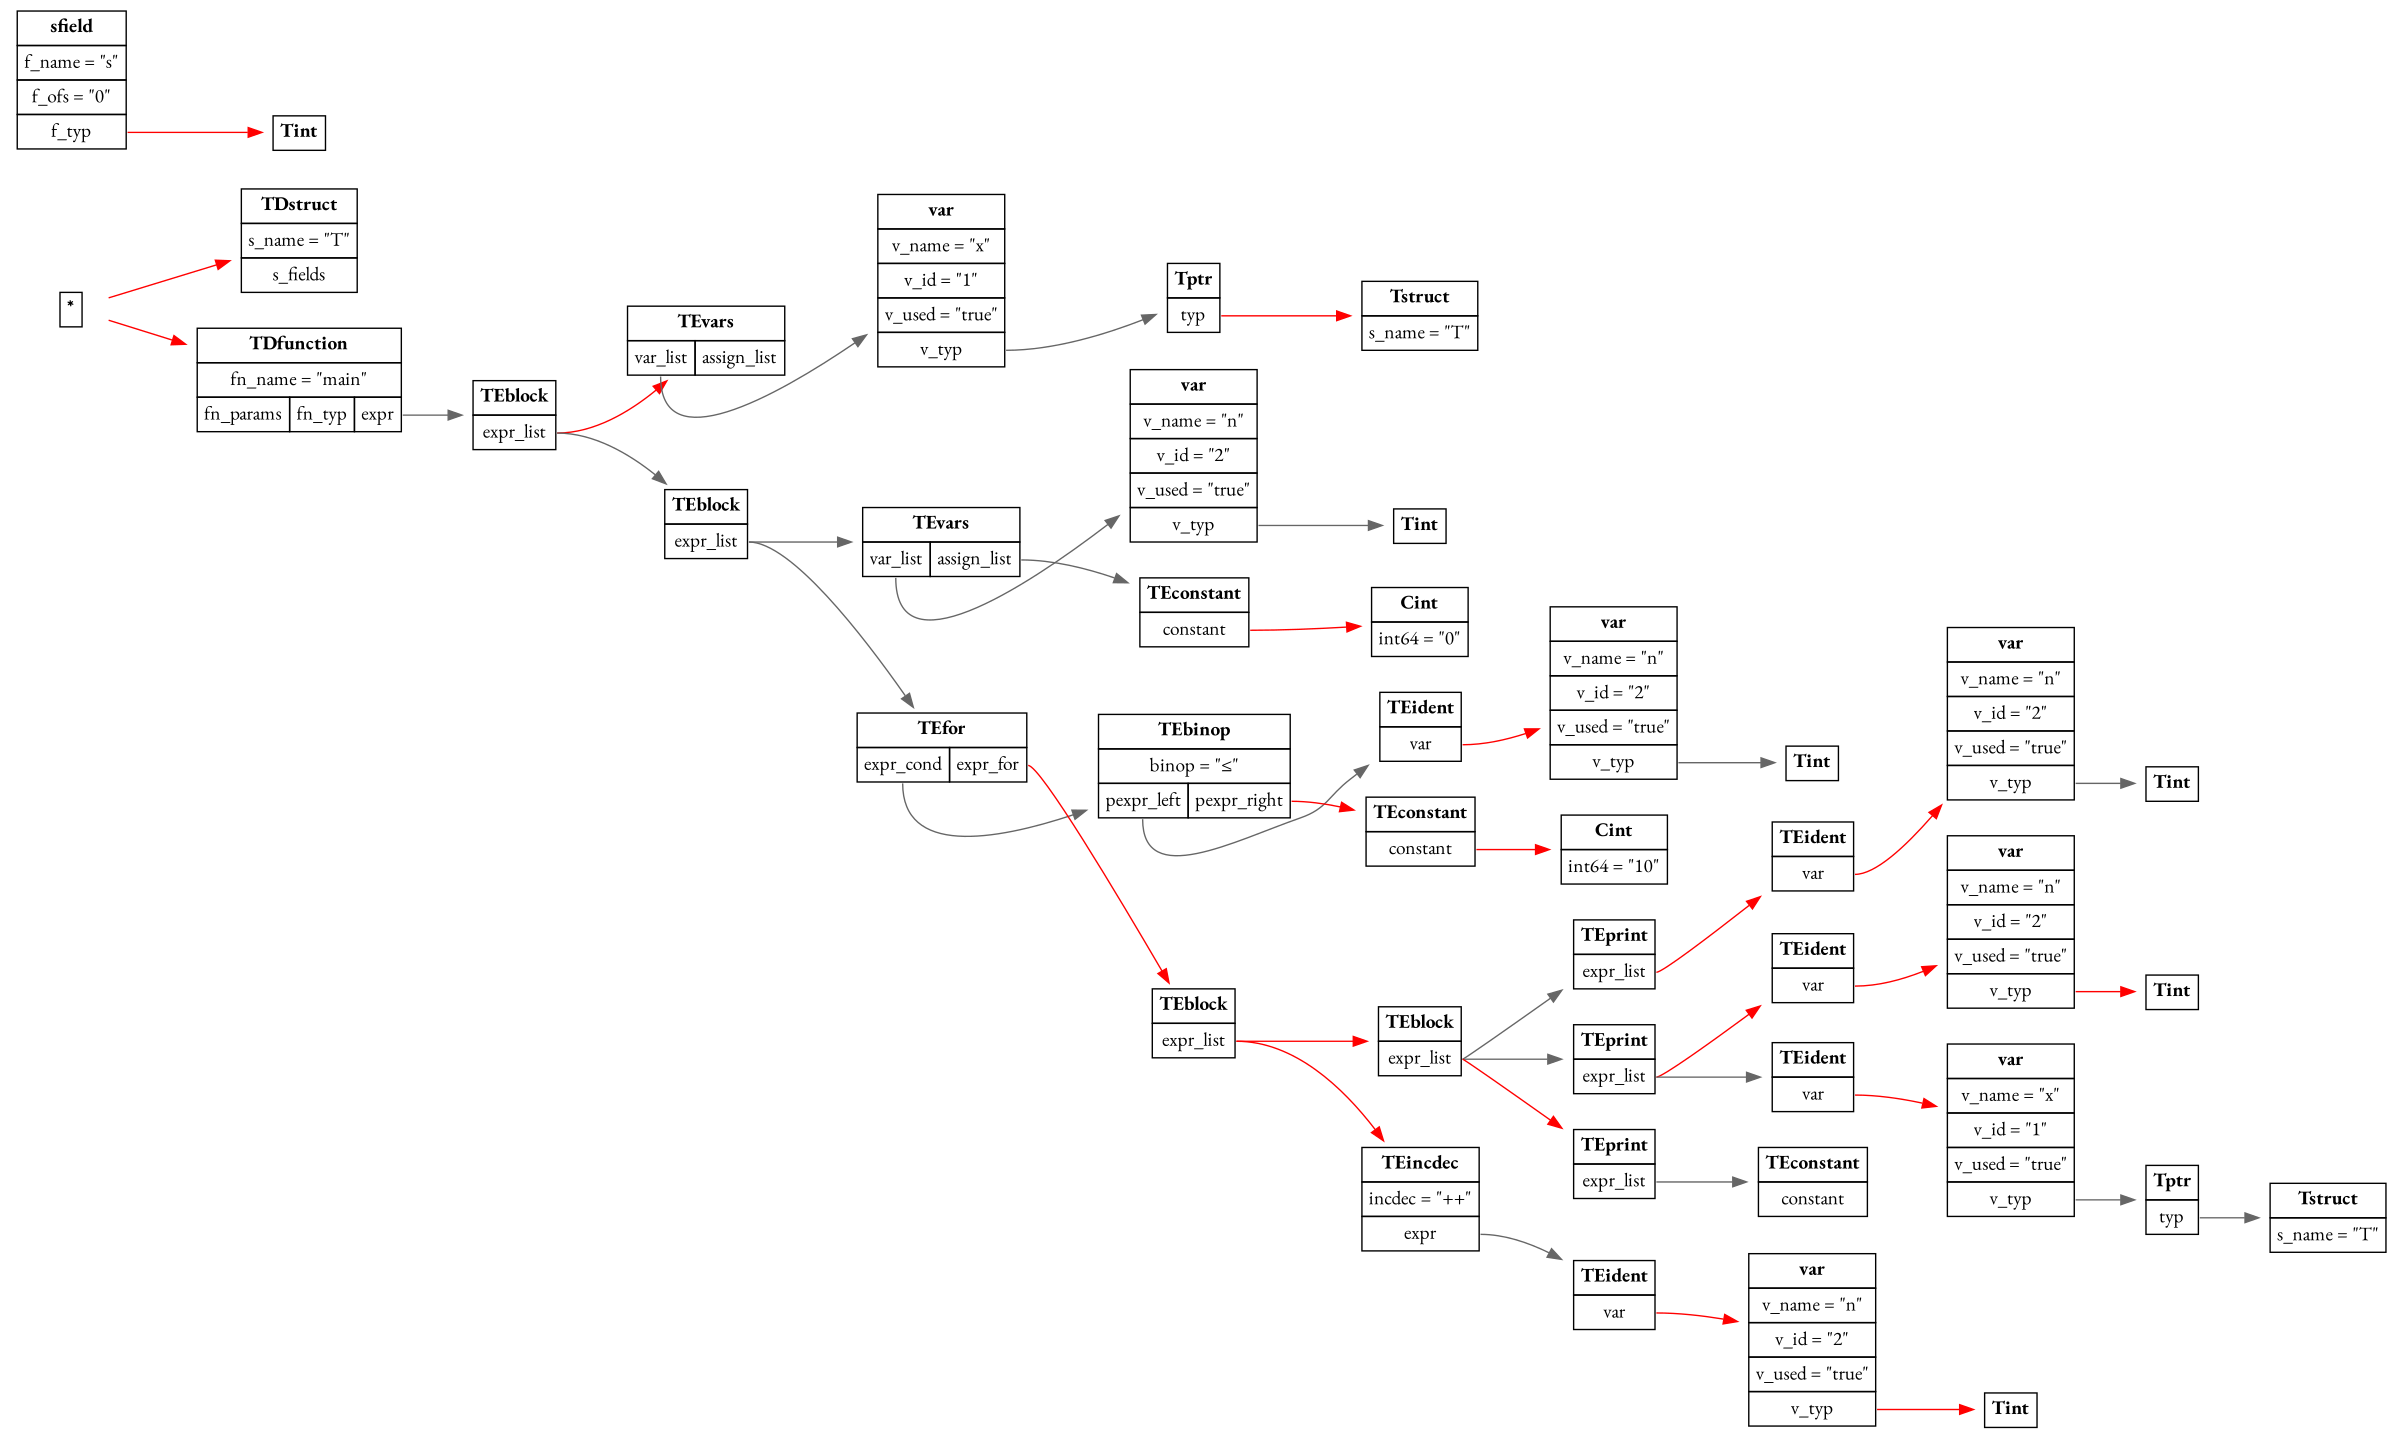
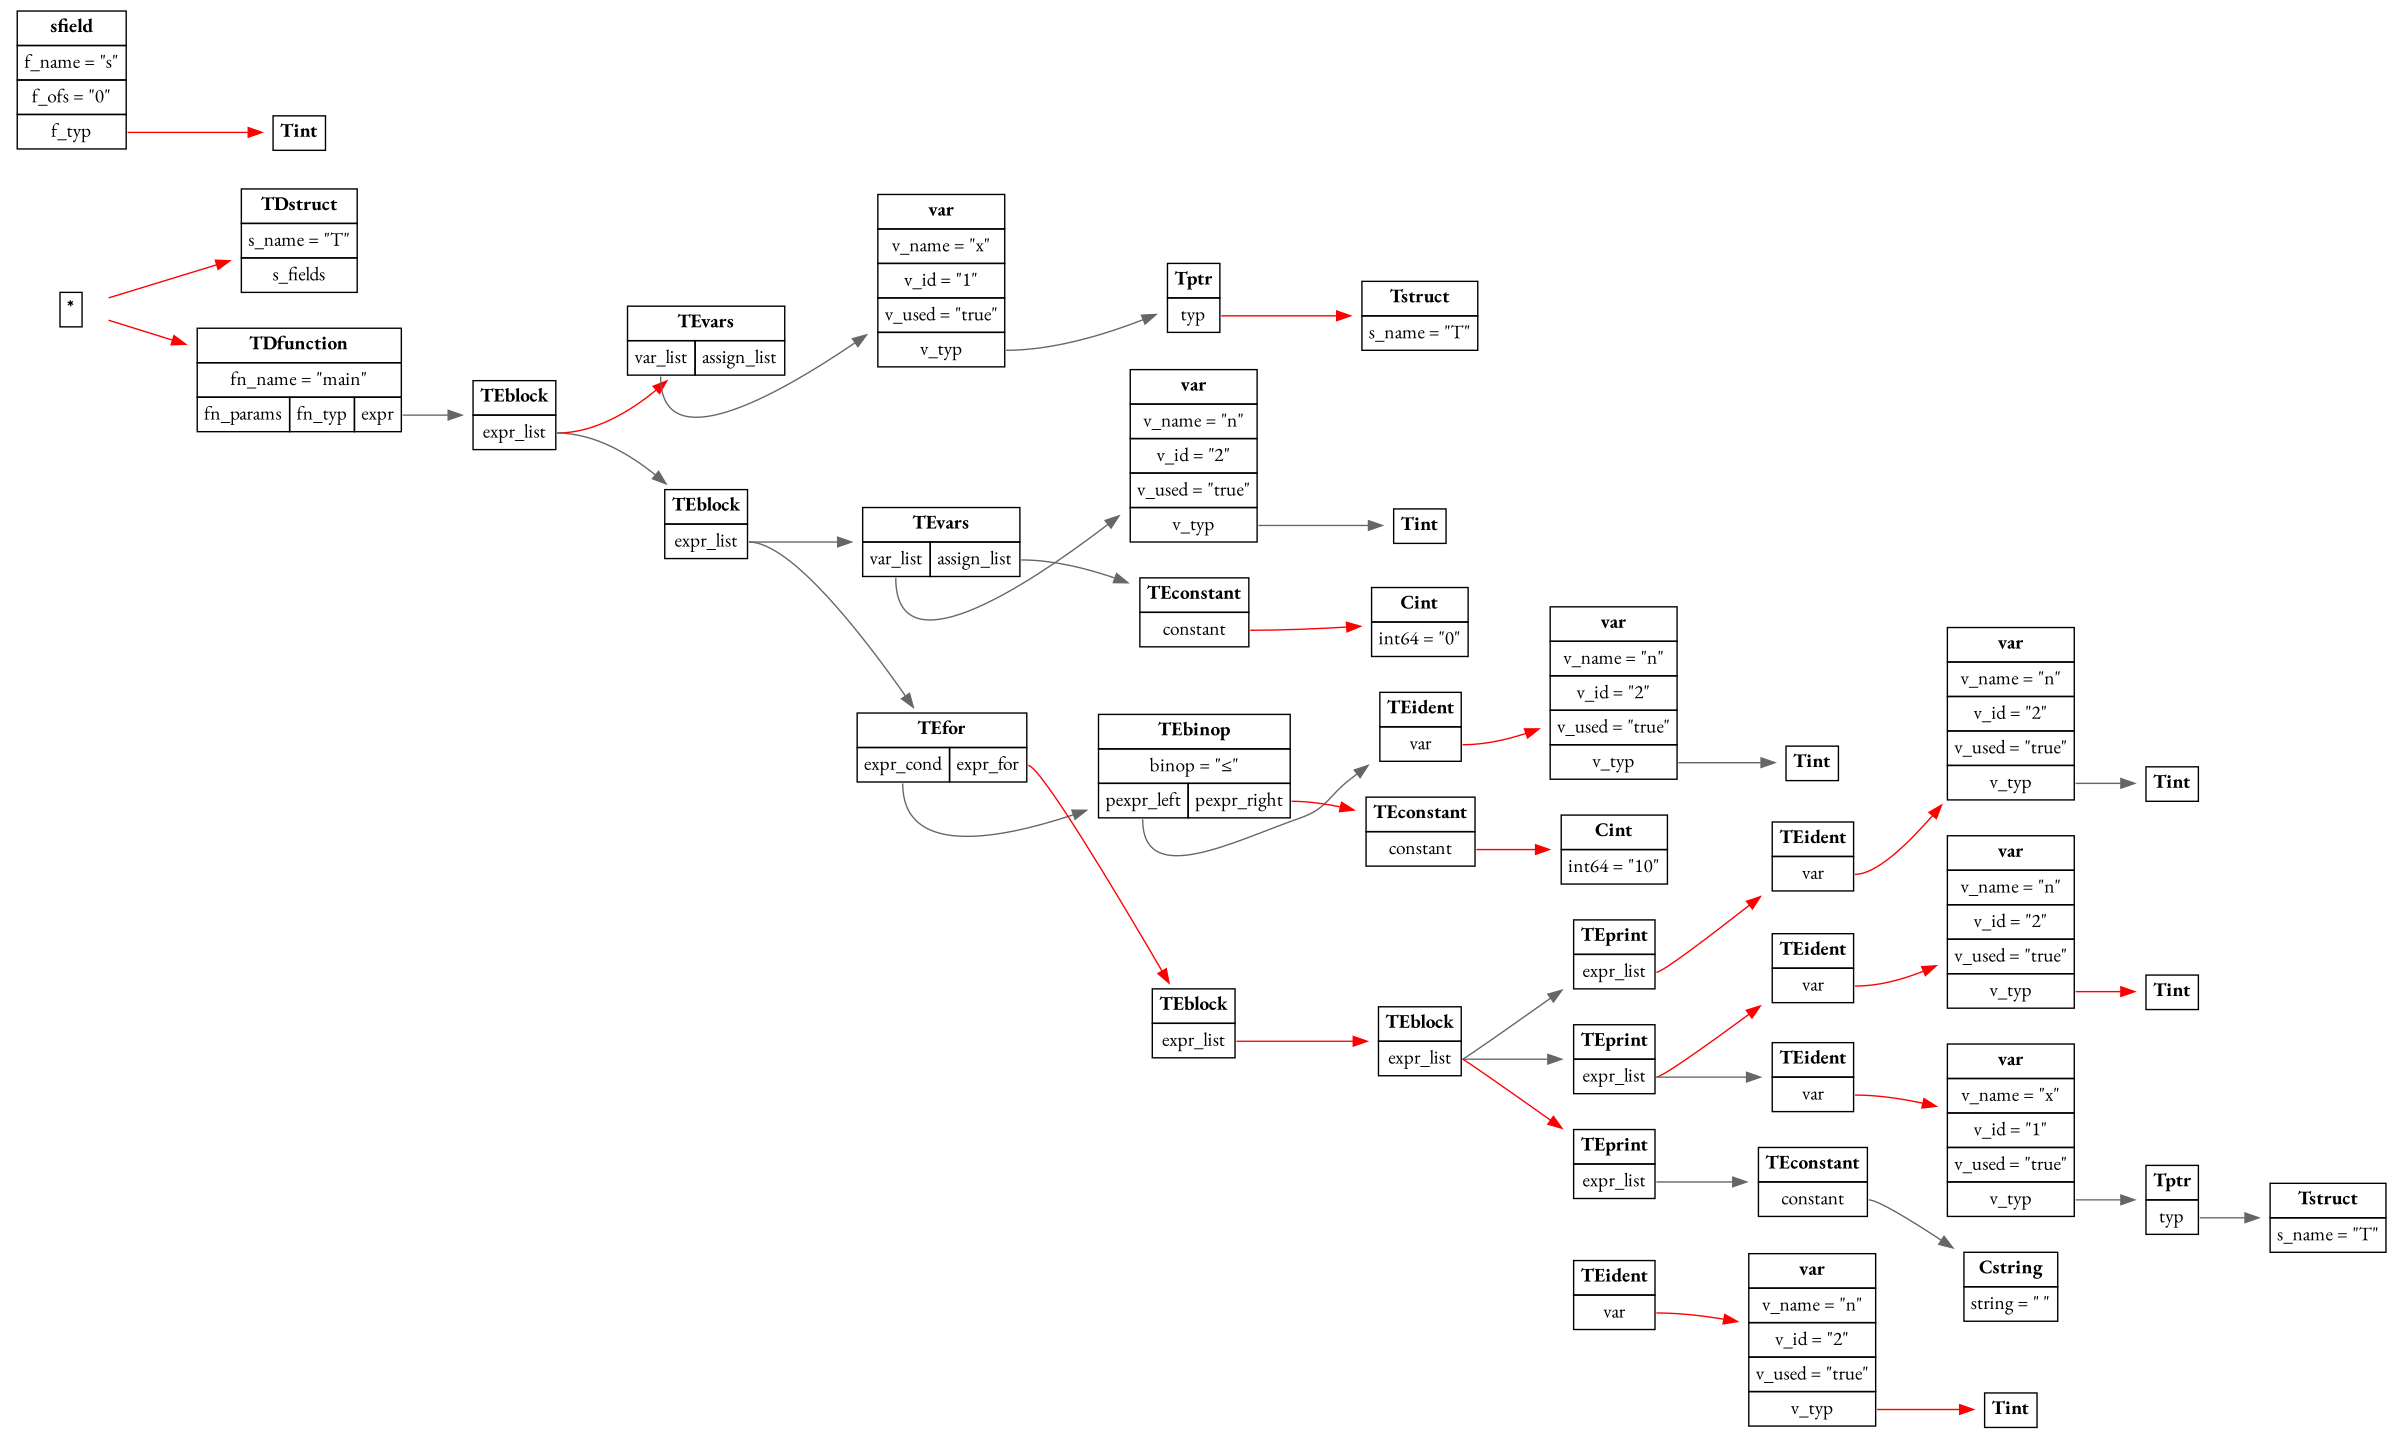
  digraph {
    fontname="EB Garamond"
    rankdir=LR
    node [fontname="EB Garamond" shape=plaintext]
    edge [color=red fontname="EB Garamond" tailport=expr_list]
    n1 [label=<<table border='0' cellborder='1' cellspacing='0' cellpadding='4'><tr ><td colspan = '1'><b >*</b></td></tr></table>>]
    n2 [label=<<table border='0' cellborder='1' cellspacing='0' cellpadding='4'><tr ><td colspan = '1'><b >TDstruct</b></td></tr><tr ><td colspan = '1'>s_name = "T"</td></tr><tr ><td port='s_fields'>s_fields</td></tr></table>>]
    n3 [label=<<table border='0' cellborder='1' cellspacing='0' cellpadding='4'><tr ><td colspan = '3'><b >TDfunction</b></td></tr><tr ><td colspan = '3'>fn_name = "main"</td></tr><tr ><td port='fn_params'>fn_params</td><td port='fn_typ'>fn_typ</td><td port='expr'>expr</td></tr></table>>]
    n4 [label=<<table border='0' cellborder='1' cellspacing='0' cellpadding='4'><tr ><td colspan = '1'><b >TEblock</b></td></tr><tr ><td port='expr_list'>expr_list</td></tr></table>>]
    n5 [label=<<table border='0' cellborder='1' cellspacing='0' cellpadding='4'><tr ><td colspan = '1'><b >sfield</b></td></tr><tr ><td colspan = '1'>f_name = "s"</td></tr><tr ><td colspan = '1'>f_ofs = "0"</td></tr><tr ><td port='f_typ'>f_typ</td></tr></table>>]
    n6 [label=<<table border='0' cellborder='1' cellspacing='0' cellpadding='4'><tr ><td colspan = '1'><b >Tint</b></td></tr></table>>]
    n7 [label=<<table border='0' cellborder='1' cellspacing='0' cellpadding='4'><tr ><td colspan = '2'><b >TEvars</b></td></tr><tr ><td port='var_list'>var_list</td><td port='assign_list'>assign_list</td></tr></table>>]
    n8 [label=<<table border='0' cellborder='1' cellspacing='0' cellpadding='4'><tr ><td colspan = '1'><b >TEblock</b></td></tr><tr ><td port='expr_list'>expr_list</td></tr></table>>]
    n9 [label=<<table border='0' cellborder='1' cellspacing='0' cellpadding='4'><tr ><td colspan = '1'><b >var</b></td></tr><tr ><td colspan = '1'>v_name = "x"</td></tr><tr ><td colspan = '1'>v_id = "1"</td></tr><tr ><td colspan = '1'>v_used = "true"</td></tr><tr ><td port='v_typ'>v_typ</td></tr></table>>]
    n10 [label=<<table border='0' cellborder='1' cellspacing='0' cellpadding='4'><tr ><td colspan = '2'><b >TEvars</b></td></tr><tr ><td port='var_list'>var_list</td><td port='assign_list'>assign_list</td></tr></table>>]
    n11 [label=<<table border='0' cellborder='1' cellspacing='0' cellpadding='4'><tr ><td colspan = '2'><b >TEfor</b></td></tr><tr ><td port='expr_cond'>expr_cond</td><td port='expr_for'>expr_for</td></tr></table>>]
    n12 [label=<<table border='0' cellborder='1' cellspacing='0' cellpadding='4'><tr ><td colspan = '1'><b >Tptr</b></td></tr><tr ><td port='typ'>typ</td></tr></table>>]
    n13 [label=<<table border='0' cellborder='1' cellspacing='0' cellpadding='4'><tr ><td colspan = '1'><b >Tstruct</b></td></tr><tr ><td colspan = '1'>s_name = "T"</td></tr></table>>]
    n14 [label=<<table border='0' cellborder='1' cellspacing='0' cellpadding='4'><tr ><td colspan = '1'><b >var</b></td></tr><tr ><td colspan = '1'>v_name = "n"</td></tr><tr ><td colspan = '1'>v_id = "2"</td></tr><tr ><td colspan = '1'>v_used = "true"</td></tr><tr ><td port='v_typ'>v_typ</td></tr></table>>]
    n15 [label=<<table border='0' cellborder='1' cellspacing='0' cellpadding='4'><tr ><td colspan = '1'><b >TEconstant</b></td></tr><tr ><td port='constant'>constant</td></tr></table>>]
    n16 [label=<<table border='0' cellborder='1' cellspacing='0' cellpadding='4'><tr ><td colspan = '2'><b >TEbinop</b></td></tr><tr ><td colspan = '2'>binop = "&le;"</td></tr><tr ><td port='pexpr_left'>pexpr_left</td><td port='pexpr_right'>pexpr_right</td></tr></table>>]
    n17 [label=<<table border='0' cellborder='1' cellspacing='0' cellpadding='4'><tr ><td colspan = '1'><b >TEblock</b></td></tr><tr ><td port='expr_list'>expr_list</td></tr></table>>]
    n18 [label=<<table border='0' cellborder='1' cellspacing='0' cellpadding='4'><tr ><td colspan = '1'><b >Tint</b></td></tr></table>>]
    n19 [label=<<table border='0' cellborder='1' cellspacing='0' cellpadding='4'><tr ><td colspan = '1'><b >Cint</b></td></tr><tr ><td colspan = '1'>int64 = "0"</td></tr></table>>]
    n20 [label=<<table border='0' cellborder='1' cellspacing='0' cellpadding='4'><tr ><td colspan = '1'><b >TEident</b></td></tr><tr ><td port='var'>var</td></tr></table>>]
    n21 [label=<<table border='0' cellborder='1' cellspacing='0' cellpadding='4'><tr ><td colspan = '1'><b >TEconstant</b></td></tr><tr ><td port='constant'>constant</td></tr></table>>]
    n22 [label=<<table border='0' cellborder='1' cellspacing='0' cellpadding='4'><tr ><td colspan = '1'><b >TEblock</b></td></tr><tr ><td port='expr_list'>expr_list</td></tr></table>>]
-   n23 [label=<<table border='0' cellborder='1' cellspacing='0' cellpadding='4'><tr ><td colspan = '1'><b >TEincdec</b></td></tr><tr ><td colspan = '1'>incdec = "++"</td></tr><tr ><td port='expr'>expr</td></tr></table>>]
    n24 [label=<<table border='0' cellborder='1' cellspacing='0' cellpadding='4'><tr ><td colspan = '1'><b >var</b></td></tr><tr ><td colspan = '1'>v_name = "n"</td></tr><tr ><td colspan = '1'>v_id = "2"</td></tr><tr ><td colspan = '1'>v_used = "true"</td></tr><tr ><td port='v_typ'>v_typ</td></tr></table>>]
    n25 [label=<<table border='0' cellborder='1' cellspacing='0' cellpadding='4'><tr ><td colspan = '1'><b >Cint</b></td></tr><tr ><td colspan = '1'>int64 = "10"</td></tr></table>>]
    n26 [label=<<table border='0' cellborder='1' cellspacing='0' cellpadding='4'><tr ><td colspan = '1'><b >Tint</b></td></tr></table>>]
    n27 [label=<<table border='0' cellborder='1' cellspacing='0' cellpadding='4'><tr ><td colspan = '1'><b >TEprint</b></td></tr><tr ><td port='expr_list'>expr_list</td></tr></table>>]
    n28 [label=<<table border='0' cellborder='1' cellspacing='0' cellpadding='4'><tr ><td colspan = '1'><b >TEprint</b></td></tr><tr ><td port='expr_list'>expr_list</td></tr></table>>]
    n29 [label=<<table border='0' cellborder='1' cellspacing='0' cellpadding='4'><tr ><td colspan = '1'><b >TEprint</b></td></tr><tr ><td port='expr_list'>expr_list</td></tr></table>>]
    n30 [label=<<table border='0' cellborder='1' cellspacing='0' cellpadding='4'><tr ><td colspan = '1'><b >TEident</b></td></tr><tr ><td port='var'>var</td></tr></table>>]
    n31 [label=<<table border='0' cellborder='1' cellspacing='0' cellpadding='4'><tr ><td colspan = '1'><b >TEident</b></td></tr><tr ><td port='var'>var</td></tr></table>>]
    n32 [label=<<table border='0' cellborder='1' cellspacing='0' cellpadding='4'><tr ><td colspan = '1'><b >TEident</b></td></tr><tr ><td port='var'>var</td></tr></table>>]
    n33 [label=<<table border='0' cellborder='1' cellspacing='0' cellpadding='4'><tr ><td colspan = '1'><b >TEident</b></td></tr><tr ><td port='var'>var</td></tr></table>>]
    n34 [label=<<table border='0' cellborder='1' cellspacing='0' cellpadding='4'><tr ><td colspan = '1'><b >TEconstant</b></td></tr><tr ><td port='constant'>constant</td></tr></table>>]
    n35 [label=<<table border='0' cellborder='1' cellspacing='0' cellpadding='4'><tr ><td colspan = '1'><b >var</b></td></tr><tr ><td colspan = '1'>v_name = "n"</td></tr><tr ><td colspan = '1'>v_id = "2"</td></tr><tr ><td colspan = '1'>v_used = "true"</td></tr><tr ><td port='v_typ'>v_typ</td></tr></table>>]
    n36 [label=<<table border='0' cellborder='1' cellspacing='0' cellpadding='4'><tr ><td colspan = '1'><b >Tint</b></td></tr></table>>]
    n37 [label=<<table border='0' cellborder='1' cellspacing='0' cellpadding='4'><tr ><td colspan = '1'><b >var</b></td></tr><tr ><td colspan = '1'>v_name = "n"</td></tr><tr ><td colspan = '1'>v_id = "2"</td></tr><tr ><td colspan = '1'>v_used = "true"</td></tr><tr ><td port='v_typ'>v_typ</td></tr></table>>]
    n38 [label=<<table border='0' cellborder='1' cellspacing='0' cellpadding='4'><tr ><td colspan = '1'><b >var</b></td></tr><tr ><td colspan = '1'>v_name = "x"</td></tr><tr ><td colspan = '1'>v_id = "1"</td></tr><tr ><td colspan = '1'>v_used = "true"</td></tr><tr ><td port='v_typ'>v_typ</td></tr></table>>]
    n39 [label=<<table border='0' cellborder='1' cellspacing='0' cellpadding='4'><tr ><td colspan = '1'><b >Tint</b></td></tr></table>>]
    n40 [label=<<table border='0' cellborder='1' cellspacing='0' cellpadding='4'><tr ><td colspan = '1'><b >Tptr</b></td></tr><tr ><td port='typ'>typ</td></tr></table>>]
    n41 [label=<<table border='0' cellborder='1' cellspacing='0' cellpadding='4'><tr ><td colspan = '1'><b >Tstruct</b></td></tr><tr ><td colspan = '1'>s_name = "T"</td></tr></table>>]
+   n42 [label=<<table border='0' cellborder='1' cellspacing='0' cellpadding='4'><tr ><td colspan = '1'><b >Cstring</b></td></tr><tr ><td colspan = '1'>string = " "</td></tr></table>>]
    n43 [label=<<table border='0' cellborder='1' cellspacing='0' cellpadding='4'><tr ><td colspan = '1'><b >var</b></td></tr><tr ><td colspan = '1'>v_name = "n"</td></tr><tr ><td colspan = '1'>v_id = "2"</td></tr><tr ><td colspan = '1'>v_used = "true"</td></tr><tr ><td port='v_typ'>v_typ</td></tr></table>>]
    n44 [label=<<table border='0' cellborder='1' cellspacing='0' cellpadding='4'><tr ><td colspan = '1'><b >Tint</b></td></tr></table>>]
    n1 -> n2
    n1 -> n3
    n3 -> n4 [color=gray40 tailport=expr]
    n4 -> n7
    n4 -> n8 [color=gray40]
    n5 -> n6 [tailport=f_typ]
    n7 -> n9 [color=gray40 tailport=var_list]
    n8 -> n10 [color=gray40]
    n8 -> n11 [color=gray40]
    n9 -> n12 [color=gray40 tailport=v_typ]
    n10 -> n14 [color=gray40 tailport=var_list]
    n10 -> n15 [color=gray40 tailport=assign_list]
    n11 -> n16 [color=gray40 tailport=expr_cond]
    n11 -> n17 [tailport=expr_for]
    n12 -> n13 [tailport=typ]
    n14 -> n18 [color=gray40 tailport=v_typ]
    n15 -> n19 [tailport=constant]
    n16 -> n20 [color=gray40 tailport=pexpr_left]
    n16 -> n21 [tailport=pexpr_right]
    n17 -> n22
-   n17 -> n23
    n20 -> n24 [tailport=var]
    n21 -> n25 [tailport=constant]
    n22 -> n27 [color=gray40]
    n22 -> n28 [color=gray40]
    n22 -> n29
-   n23 -> n30 [color=gray40 tailport=expr]
    n24 -> n26 [color=gray40 tailport=v_typ]
    n27 -> n31
    n28 -> n32
    n28 -> n33 [color=gray40]
    n29 -> n34 [color=gray40]
    n30 -> n43 [tailport=var]
    n31 -> n35 [tailport=var]
    n32 -> n37 [tailport=var]
    n33 -> n38 [tailport=var]
+   n34 -> n42 [color=gray40 tailport=constant]
    n35 -> n36 [color=gray40 tailport=v_typ]
    n37 -> n39 [tailport=v_typ]
    n38 -> n40 [color=gray40 tailport=v_typ]
    n40 -> n41 [color=gray40 tailport=typ]
    n43 -> n44 [tailport=v_typ]
  }
